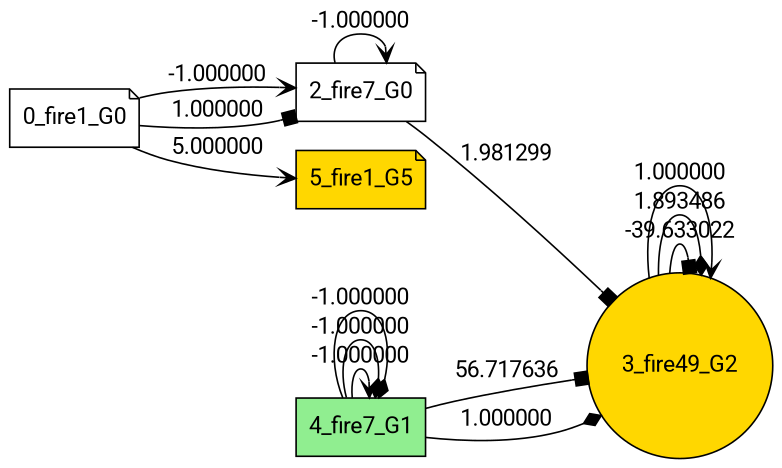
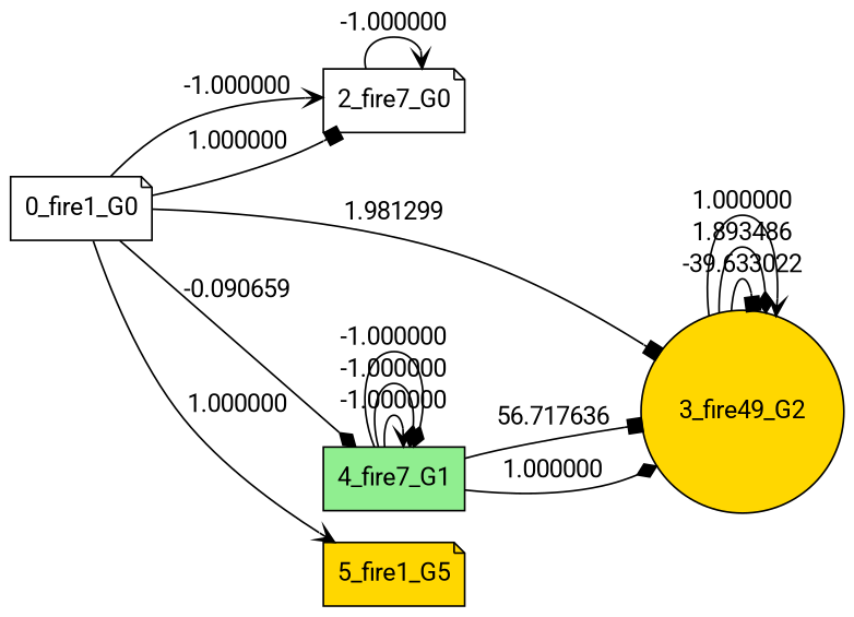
  digraph {
    fontname=Roboto
    rankdir=LR
    node [fontname=Roboto shape=note style=filled]
    edge [arrowhead=vee fontname=Roboto]
    n1 [label="0_fire1_G0" style=""]
    n2 [label="2_fire7_G0" style=""]
    n3 [fillcolor=gold label="3_fire49_G2" shape=circle]
    n4 [fillcolor=lightgreen label="4_fire7_G1" shape=box]
    n5 [fillcolor=gold label="5_fire1_G5"]
    n1 -> n2 [label=-1.000000]
    n1 -> n2 [arrowhead=box label=1.000000]
-   n2 -> n3 [arrowhead=box label=1.981299]
-   n1 -> n5 [label=5.000000]
+   n1 -> n3 [arrowhead=box label=1.981299]
+   n1 -> n4 [arrowhead=diamond label=-0.090659]
+   n1 -> n5 [label=1.000000]
    n2 -> n2 [label=-1.000000]
    n3 -> n3 [arrowhead=box label=-39.633022]
    n3 -> n3 [arrowhead=diamond label=1.893486]
    n3 -> n3 [label=1.000000]
    n4 -> n3 [arrowhead=box label=56.717636]
    n4 -> n3 [arrowhead=diamond label=1.000000]
    n4 -> n4 [label=-1.000000]
    n4 -> n4 [arrowhead=diamond label=-1.000000]
    n4 -> n4 [arrowhead=diamond label=-1.000000]
  }
